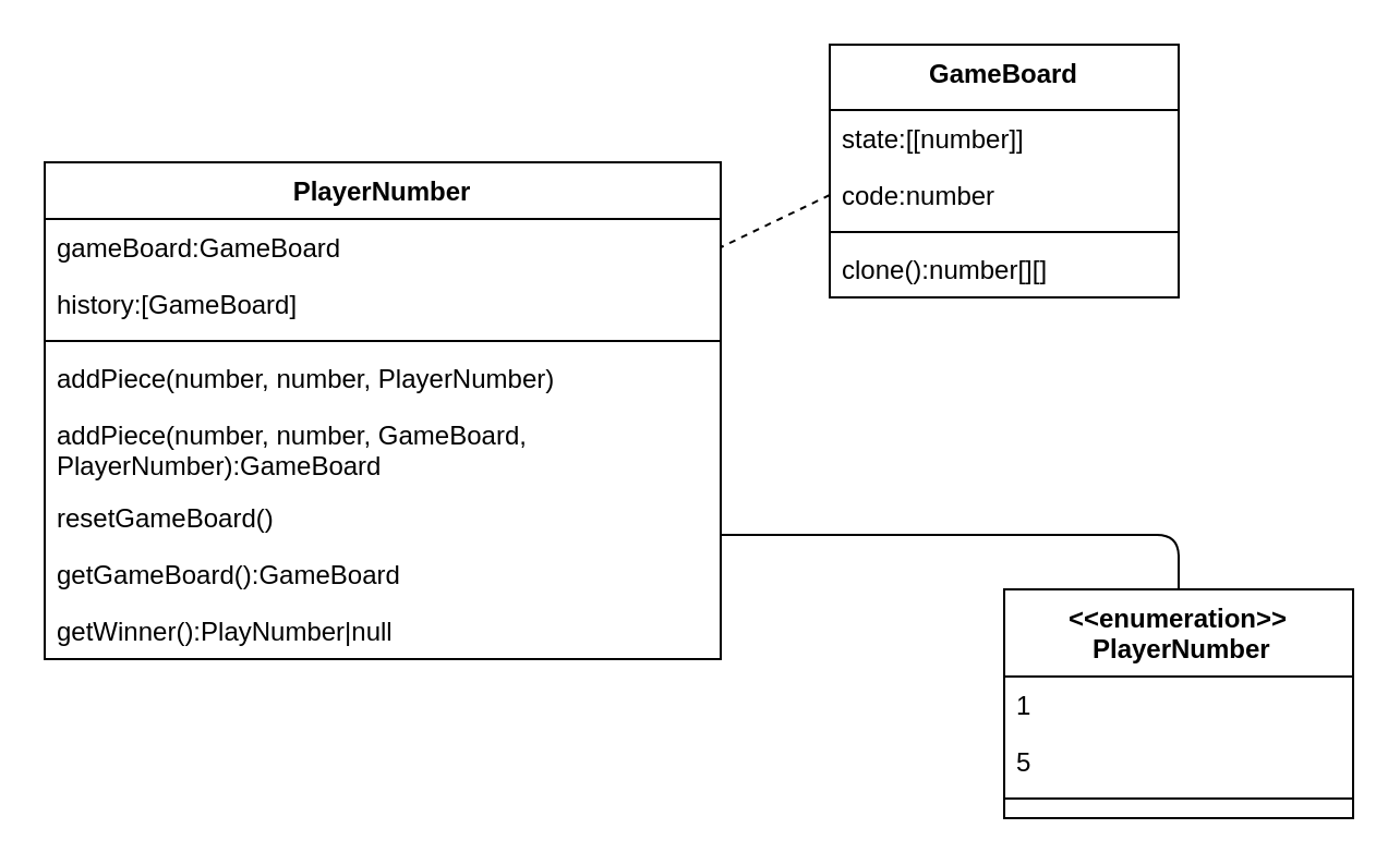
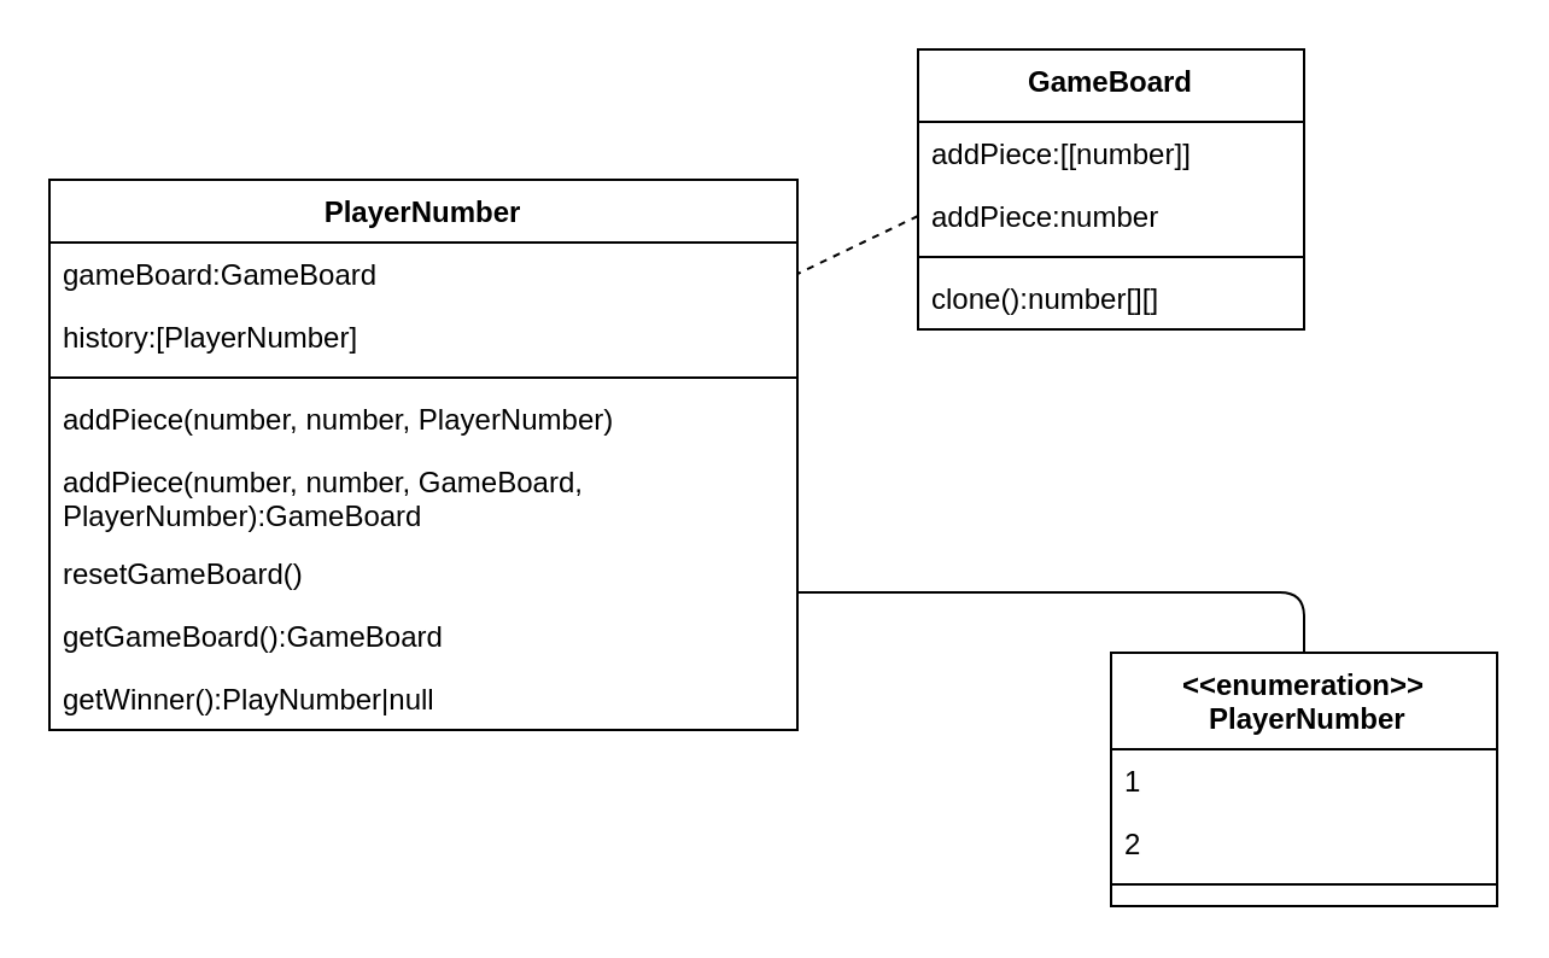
  <mxCell id="0" />
  <mxCell id="1" parent="0" />
  <mxCell id="2" value="GameBoard" style="swimlane;fontStyle=1;align=center;verticalAlign=top;childLayout=stackLayout;horizontal=1;startSize=30;horizontalStack=0;resizeParent=1;resizeLast=0;collapsible=1;marginBottom=0;rounded=0;shadow=0;strokeWidth=1;" parent="1" vertex="1"><mxGeometry x="380" y="20" width="160" height="116" as="geometry"><mxRectangle x="120" y="360" width="160" height="26" as="alternateBounds" /></mxGeometry></mxCell>
- <mxCell id="3" value="state:[[number]]" style="text;align=left;verticalAlign=top;spacingLeft=4;spacingRight=4;overflow=hidden;rotatable=0;points=[[0,0.5],[1,0.5]];portConstraint=eastwest;" parent="2" vertex="1"><mxGeometry y="30" width="160" height="26" as="geometry" /></mxCell>
- <mxCell id="4" value="code:number" style="text;align=left;verticalAlign=top;spacingLeft=4;spacingRight=4;overflow=hidden;rotatable=0;points=[[0,0.5],[1,0.5]];portConstraint=eastwest;rounded=0;shadow=0;html=0;" parent="2" vertex="1"><mxGeometry y="56" width="160" height="26" as="geometry" /></mxCell>
+ <mxCell id="3" value="addPiece:[[number]]" style="text;align=left;verticalAlign=top;spacingLeft=4;spacingRight=4;overflow=hidden;rotatable=0;points=[[0,0.5],[1,0.5]];portConstraint=eastwest;" parent="2" vertex="1"><mxGeometry y="30" width="160" height="26" as="geometry" /></mxCell>
+ <mxCell id="4" value="addPiece:number" style="text;align=left;verticalAlign=top;spacingLeft=4;spacingRight=4;overflow=hidden;rotatable=0;points=[[0,0.5],[1,0.5]];portConstraint=eastwest;rounded=0;shadow=0;html=0;" parent="2" vertex="1"><mxGeometry y="56" width="160" height="26" as="geometry" /></mxCell>
  <mxCell id="5" value="" style="line;html=1;strokeWidth=1;align=left;verticalAlign=middle;spacingTop=-1;spacingLeft=3;spacingRight=3;rotatable=0;labelPosition=right;points=[];portConstraint=eastwest;" parent="2" vertex="1"><mxGeometry y="82" width="160" height="8" as="geometry" /></mxCell>
  <mxCell id="6" value="clone():number[][]" style="text;align=left;verticalAlign=top;spacingLeft=4;spacingRight=4;overflow=hidden;rotatable=0;points=[[0,0.5],[1,0.5]];portConstraint=eastwest;fontStyle=0" parent="2" vertex="1"><mxGeometry y="90" width="160" height="26" as="geometry" /></mxCell>
  <mxCell id="7" value="PlayerNumber" style="swimlane;fontStyle=1;align=center;verticalAlign=top;childLayout=stackLayout;horizontal=1;startSize=26;horizontalStack=0;resizeParent=1;resizeLast=0;collapsible=1;marginBottom=0;rounded=0;shadow=0;strokeWidth=1;" parent="1" vertex="1"><mxGeometry x="20" y="74" width="310" height="228" as="geometry"><mxRectangle x="120" y="360" width="160" height="26" as="alternateBounds" /></mxGeometry></mxCell>
  <mxCell id="8" value="gameBoard:GameBoard" style="text;align=left;verticalAlign=top;spacingLeft=4;spacingRight=4;overflow=hidden;rotatable=0;points=[[0,0.5],[1,0.5]];portConstraint=eastwest;" parent="7" vertex="1"><mxGeometry y="26" width="310" height="26" as="geometry" /></mxCell>
- <mxCell id="9" value="history:[GameBoard]" style="text;align=left;verticalAlign=top;spacingLeft=4;spacingRight=4;overflow=hidden;rotatable=0;points=[[0,0.5],[1,0.5]];portConstraint=eastwest;rounded=0;shadow=0;html=0;" parent="7" vertex="1"><mxGeometry y="52" width="310" height="26" as="geometry" /></mxCell>
+ <mxCell id="9" value="history:[PlayerNumber]" style="text;align=left;verticalAlign=top;spacingLeft=4;spacingRight=4;overflow=hidden;rotatable=0;points=[[0,0.5],[1,0.5]];portConstraint=eastwest;rounded=0;shadow=0;html=0;" parent="7" vertex="1"><mxGeometry y="52" width="310" height="26" as="geometry" /></mxCell>
  <mxCell id="10" value="" style="line;html=1;strokeWidth=1;align=left;verticalAlign=middle;spacingTop=-1;spacingLeft=3;spacingRight=3;rotatable=0;labelPosition=right;points=[];portConstraint=eastwest;" parent="7" vertex="1"><mxGeometry y="78" width="310" height="8" as="geometry" /></mxCell>
  <mxCell id="11" value="addPiece(number, number, PlayerNumber)" style="text;align=left;verticalAlign=top;spacingLeft=4;spacingRight=4;overflow=hidden;rotatable=0;points=[[0,0.5],[1,0.5]];portConstraint=eastwest;fontStyle=0" parent="7" vertex="1"><mxGeometry y="86" width="310" height="26" as="geometry" /></mxCell>
  <mxCell id="12" value="addPiece(number, number, GameBoard, &#10;PlayerNumber):GameBoard" style="text;strokeColor=none;fillColor=none;align=left;verticalAlign=top;spacingLeft=4;spacingRight=4;overflow=hidden;rotatable=0;points=[[0,0.5],[1,0.5]];portConstraint=eastwest;" parent="7" vertex="1"><mxGeometry y="112" width="310" height="38" as="geometry" /></mxCell>
  <mxCell id="13" value="resetGameBoard()" style="text;strokeColor=none;fillColor=none;align=left;verticalAlign=top;spacingLeft=4;spacingRight=4;overflow=hidden;rotatable=0;points=[[0,0.5],[1,0.5]];portConstraint=eastwest;" parent="7" vertex="1"><mxGeometry y="150" width="310" height="26" as="geometry" /></mxCell>
  <mxCell id="14" value="getGameBoard():GameBoard" style="text;strokeColor=none;fillColor=none;align=left;verticalAlign=top;spacingLeft=4;spacingRight=4;overflow=hidden;rotatable=0;points=[[0,0.5],[1,0.5]];portConstraint=eastwest;" parent="7" vertex="1"><mxGeometry y="176" width="310" height="26" as="geometry" /></mxCell>
  <mxCell id="15" value="getWinner():PlayNumber|null" style="text;strokeColor=none;fillColor=none;align=left;verticalAlign=top;spacingLeft=4;spacingRight=4;overflow=hidden;rotatable=0;points=[[0,0.5],[1,0.5]];portConstraint=eastwest;" parent="7" vertex="1"><mxGeometry y="202" width="310" height="26" as="geometry" /></mxCell>
  <mxCell id="16" value="&lt;&lt;enumeration&gt;&gt;&#10; PlayerNumber" style="swimlane;fontStyle=1;align=center;verticalAlign=top;childLayout=stackLayout;horizontal=1;startSize=40;horizontalStack=0;resizeParent=1;resizeLast=0;collapsible=1;marginBottom=0;rounded=0;shadow=0;strokeWidth=1;" parent="1" vertex="1"><mxGeometry x="460" y="270" width="160" height="105" as="geometry"><mxRectangle x="120" y="360" width="160" height="26" as="alternateBounds" /></mxGeometry></mxCell>
  <mxCell id="17" value="1" style="text;align=left;verticalAlign=top;spacingLeft=4;spacingRight=4;overflow=hidden;rotatable=0;points=[[0,0.5],[1,0.5]];portConstraint=eastwest;" parent="16" vertex="1"><mxGeometry y="40" width="160" height="26" as="geometry" /></mxCell>
- <mxCell id="18" value="5" style="text;align=left;verticalAlign=top;spacingLeft=4;spacingRight=4;overflow=hidden;rotatable=0;points=[[0,0.5],[1,0.5]];portConstraint=eastwest;rounded=0;shadow=0;html=0;" parent="16" vertex="1"><mxGeometry y="66" width="160" height="26" as="geometry" /></mxCell>
+ <mxCell id="18" value="2" style="text;align=left;verticalAlign=top;spacingLeft=4;spacingRight=4;overflow=hidden;rotatable=0;points=[[0,0.5],[1,0.5]];portConstraint=eastwest;rounded=0;shadow=0;html=0;" parent="16" vertex="1"><mxGeometry y="66" width="160" height="26" as="geometry" /></mxCell>
  <mxCell id="19" value="" style="line;html=1;strokeWidth=1;align=left;verticalAlign=middle;spacingTop=-1;spacingLeft=3;spacingRight=3;rotatable=0;labelPosition=right;points=[];portConstraint=eastwest;" parent="16" vertex="1"><mxGeometry y="92" width="160" height="8" as="geometry" /></mxCell>
  <mxCell id="20" value="" style="endArrow=none;html=1;entryX=1;entryY=0.5;entryDx=0;entryDy=0;exitX=0;exitY=0.5;exitDx=0;exitDy=0;dashed=1;" parent="1" source="4" target="8" edge="1"><mxGeometry width="50" height="50" relative="1" as="geometry"><mxPoint x="390" y="110" as="sourcePoint" /><mxPoint x="440" y="60" as="targetPoint" /></mxGeometry></mxCell>
  <mxCell id="21" value="" style="endArrow=none;html=1;entryX=1;entryY=0.75;entryDx=0;entryDy=0;exitX=0.5;exitY=0;exitDx=0;exitDy=0;edgeStyle=orthogonalEdgeStyle;" parent="1" source="16" target="7" edge="1"><mxGeometry width="50" height="50" relative="1" as="geometry"><mxPoint x="400" y="250" as="sourcePoint" /><mxPoint x="450" y="200" as="targetPoint" /></mxGeometry></mxCell>
